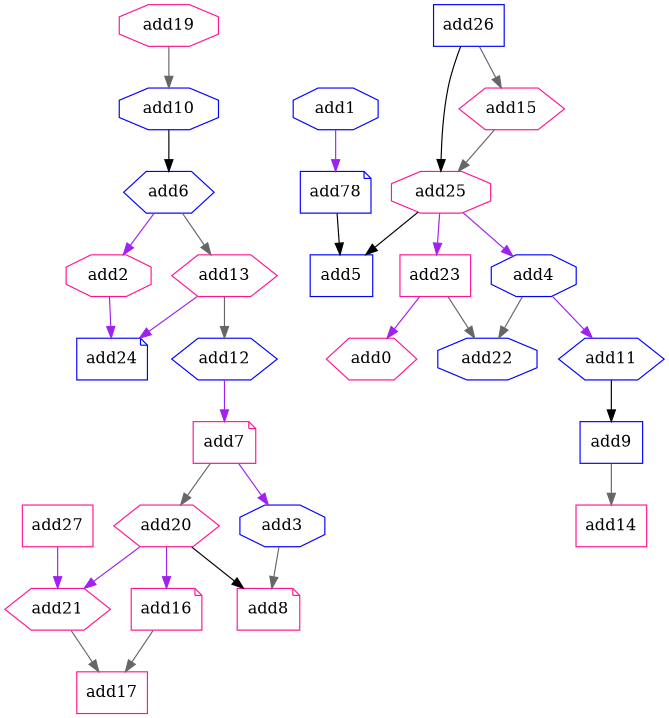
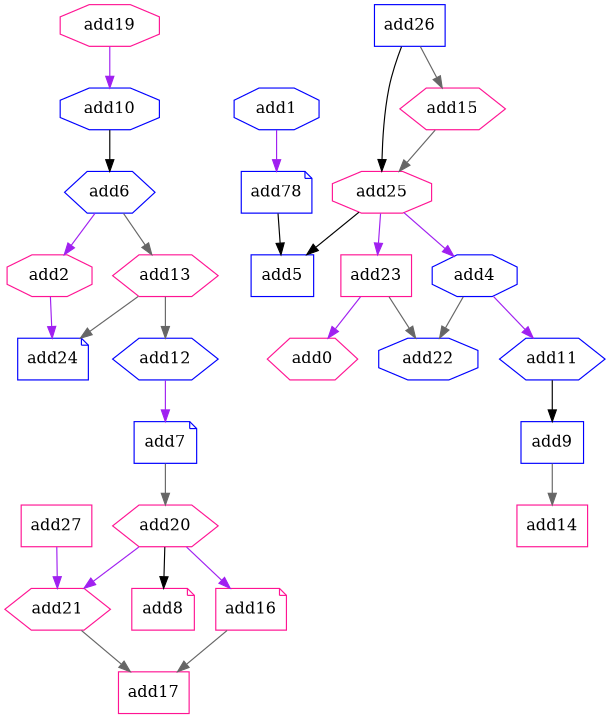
  strict digraph {
    node [color=deeppink opcode=add shape=hexagon]
    edge [color=gray40]
    add20
    add21
    add8 [shape=note]
    add16 [shape=note]
    add17 [shape=box]
    add5 [color=blue shape=box]
    add14 [shape=box]
    add22 [color=blue shape=octagon]
    add23 [shape=box]
    add0
    add10 [color=blue shape=octagon]
    add6 [color=blue]
    add2 [shape=octagon]
    add13
    add4 [color=blue shape=octagon]
    add11 [color=blue]
    add9 [color=blue shape=box]
    n18 [color=blue label=add78 shape=note]
    add24 [color=blue shape=note]
    add12 [color=blue]
-   add7 [shape=note]
+   add7 [color=blue shape=note]
    add25 [shape=octagon]
-   add3 [color=blue shape=octagon]
    add19 [shape=octagon]
    add27 [shape=box]
    add15
    add1 [color=blue shape=octagon]
    add26 [color=blue shape=box]
    add20 -> add21 [color=purple]
    add20 -> add8 [color=black]
    add20 -> add16 [color=purple]
    add21 -> add17
    add16 -> add17
    add23 -> add22
    add23 -> add0 [color=purple]
    add10 -> add6 [color=black]
    add6 -> add2 [color=purple]
    add6 -> add13
    add2 -> add24 [color=purple]
-   add13 -> add24 [color=purple]
+   add13 -> add24
    add13 -> add12
    add4 -> add22
    add4 -> add11 [color=purple]
    add11 -> add9 [color=black]
    add9 -> add14
    n18 -> add5 [color=black]
    add12 -> add7 [color=purple]
    add7 -> add20
-   add7 -> add3 [color=purple]
    add25 -> add5 [color=black]
    add25 -> add23 [color=purple]
    add25 -> add4 [color=purple]
-   add3 -> add8
-   add19 -> add10
+   add19 -> add10 [color=purple]
    add27 -> add21 [color=purple]
    add15 -> add25
    add1 -> n18 [color=purple]
    add26 -> add25 [color=black]
    add26 -> add15
  }
